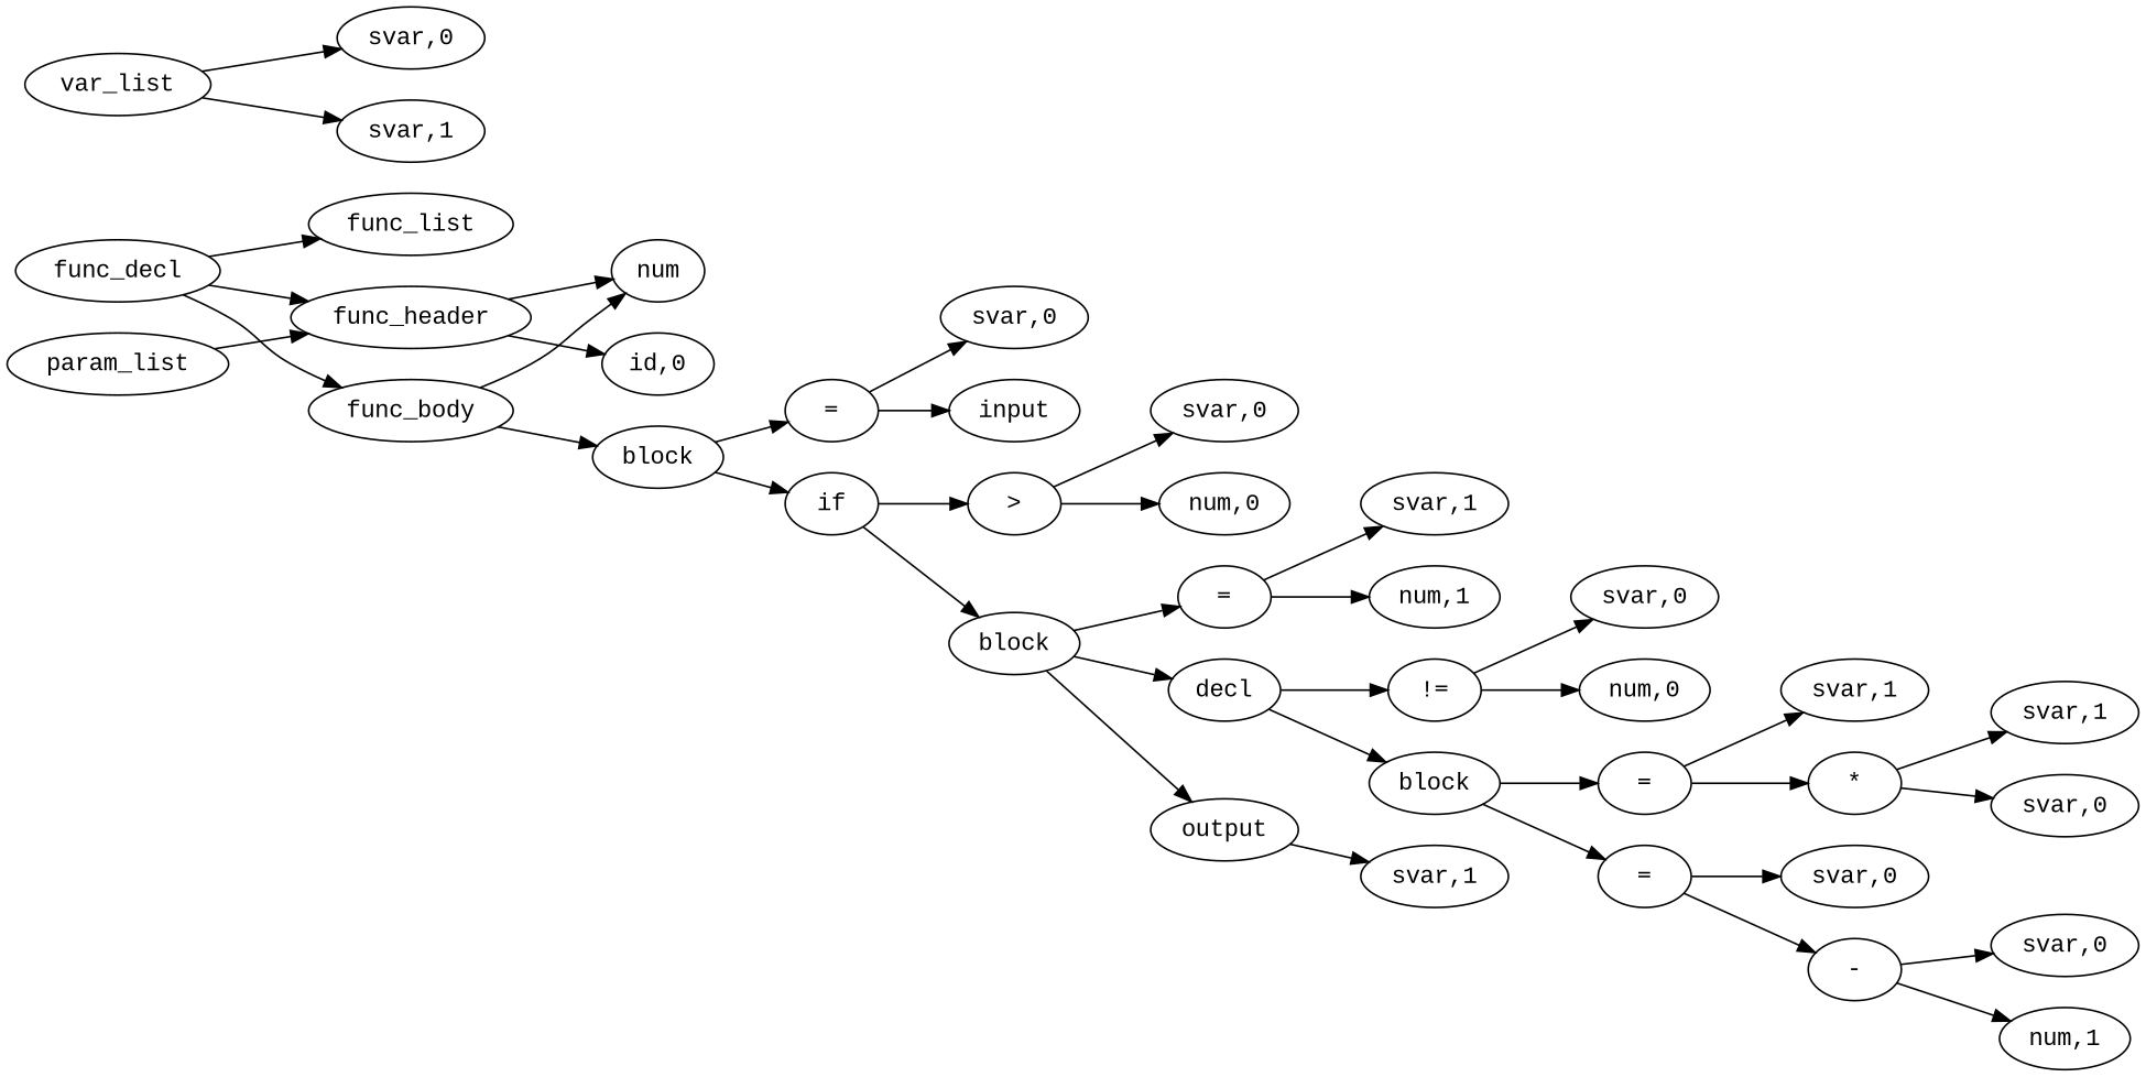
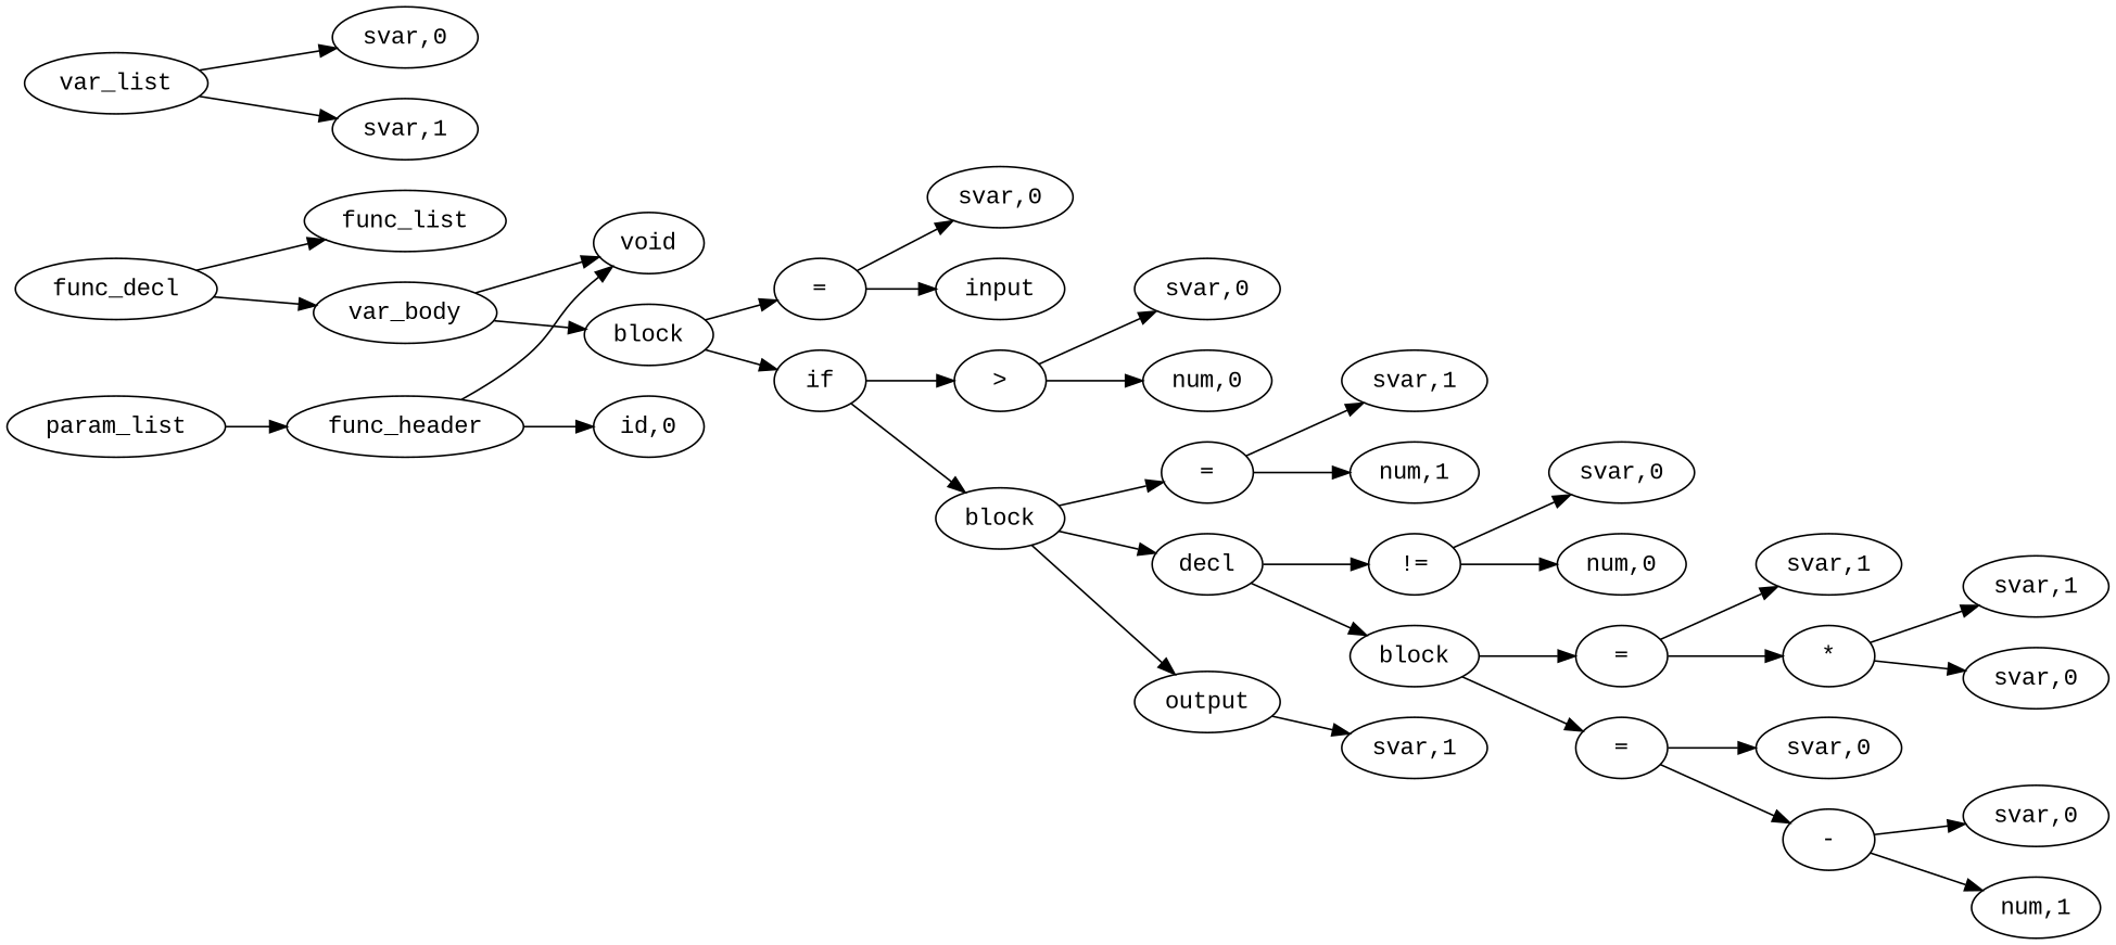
  digraph {
    fontname="Liberation Mono"
    ordering=out
    rankdir=LR
    node [fontname="Liberation Mono"]
    edge [fontname="Liberation Mono"]
    n1 [label=func_list]
    n2 [label=func_decl]
    n3 [label=func_header]
-   n4 [label=func_body]
-   n5 [label=num]
+   n4 [label=var_body]
+   n5 [label=void]
    n6 [label="id,0"]
    n7 [label=block]
    n8 [label=param_list]
    n9 [label=var_list]
    n10 [label="svar,0"]
    n11 [label="svar,1"]
    n12 [label="="]
    n13 [label=if]
    n14 [label="svar,0"]
    n15 [label=input]
    n16 [label=">"]
    n17 [label=block]
    n18 [label="svar,0"]
    n19 [label="num,0"]
    n20 [label="="]
    n21 [label=decl]
    n22 [label=output]
    n23 [label="svar,1"]
    n24 [label="num,1"]
    n25 [label="!="]
    n26 [label=block]
    n27 [label="svar,1"]
    n28 [label="svar,0"]
    n29 [label="num,0"]
    n30 [label="="]
    n31 [label="="]
    n32 [label="svar,1"]
    n33 [label="*"]
    n34 [label="svar,0"]
    n35 [label="-"]
    n36 [label="svar,1"]
    n37 [label="svar,0"]
    n38 [label="svar,0"]
    n39 [label="num,1"]
    n2 -> n1
-   n2 -> n3
    n2 -> n4
    n3 -> n5
    n3 -> n6
    n4 -> n5
    n4 -> n7
    n7 -> n12
    n7 -> n13
    n8 -> n3
    n9 -> n10
    n9 -> n11
    n12 -> n14
    n12 -> n15
    n13 -> n16
    n13 -> n17
    n16 -> n18
    n16 -> n19
    n17 -> n20
    n17 -> n21
    n17 -> n22
    n20 -> n23
    n20 -> n24
    n21 -> n25
    n21 -> n26
    n22 -> n27
    n25 -> n28
    n25 -> n29
    n26 -> n30
    n26 -> n31
    n30 -> n32
    n30 -> n33
    n31 -> n34
    n31 -> n35
    n33 -> n36
    n33 -> n37
    n35 -> n38
    n35 -> n39
  }
